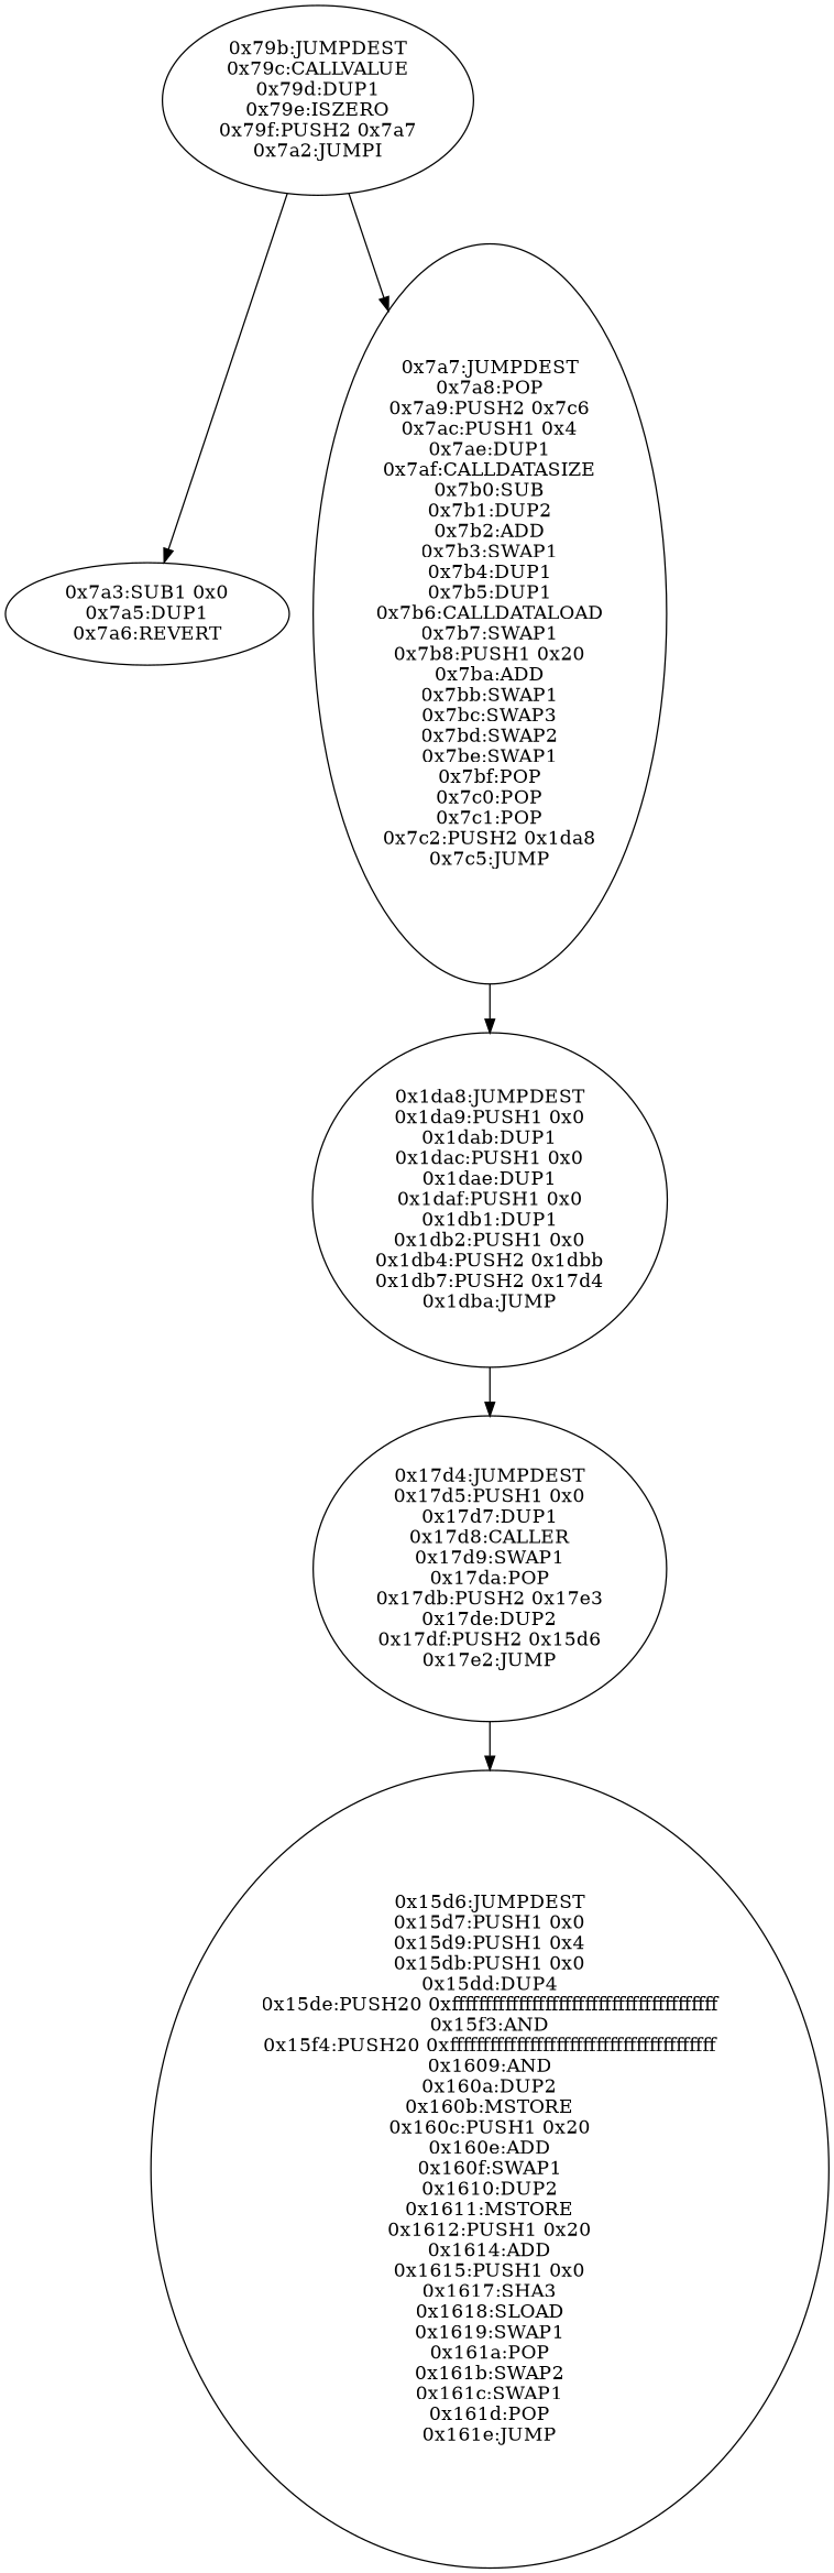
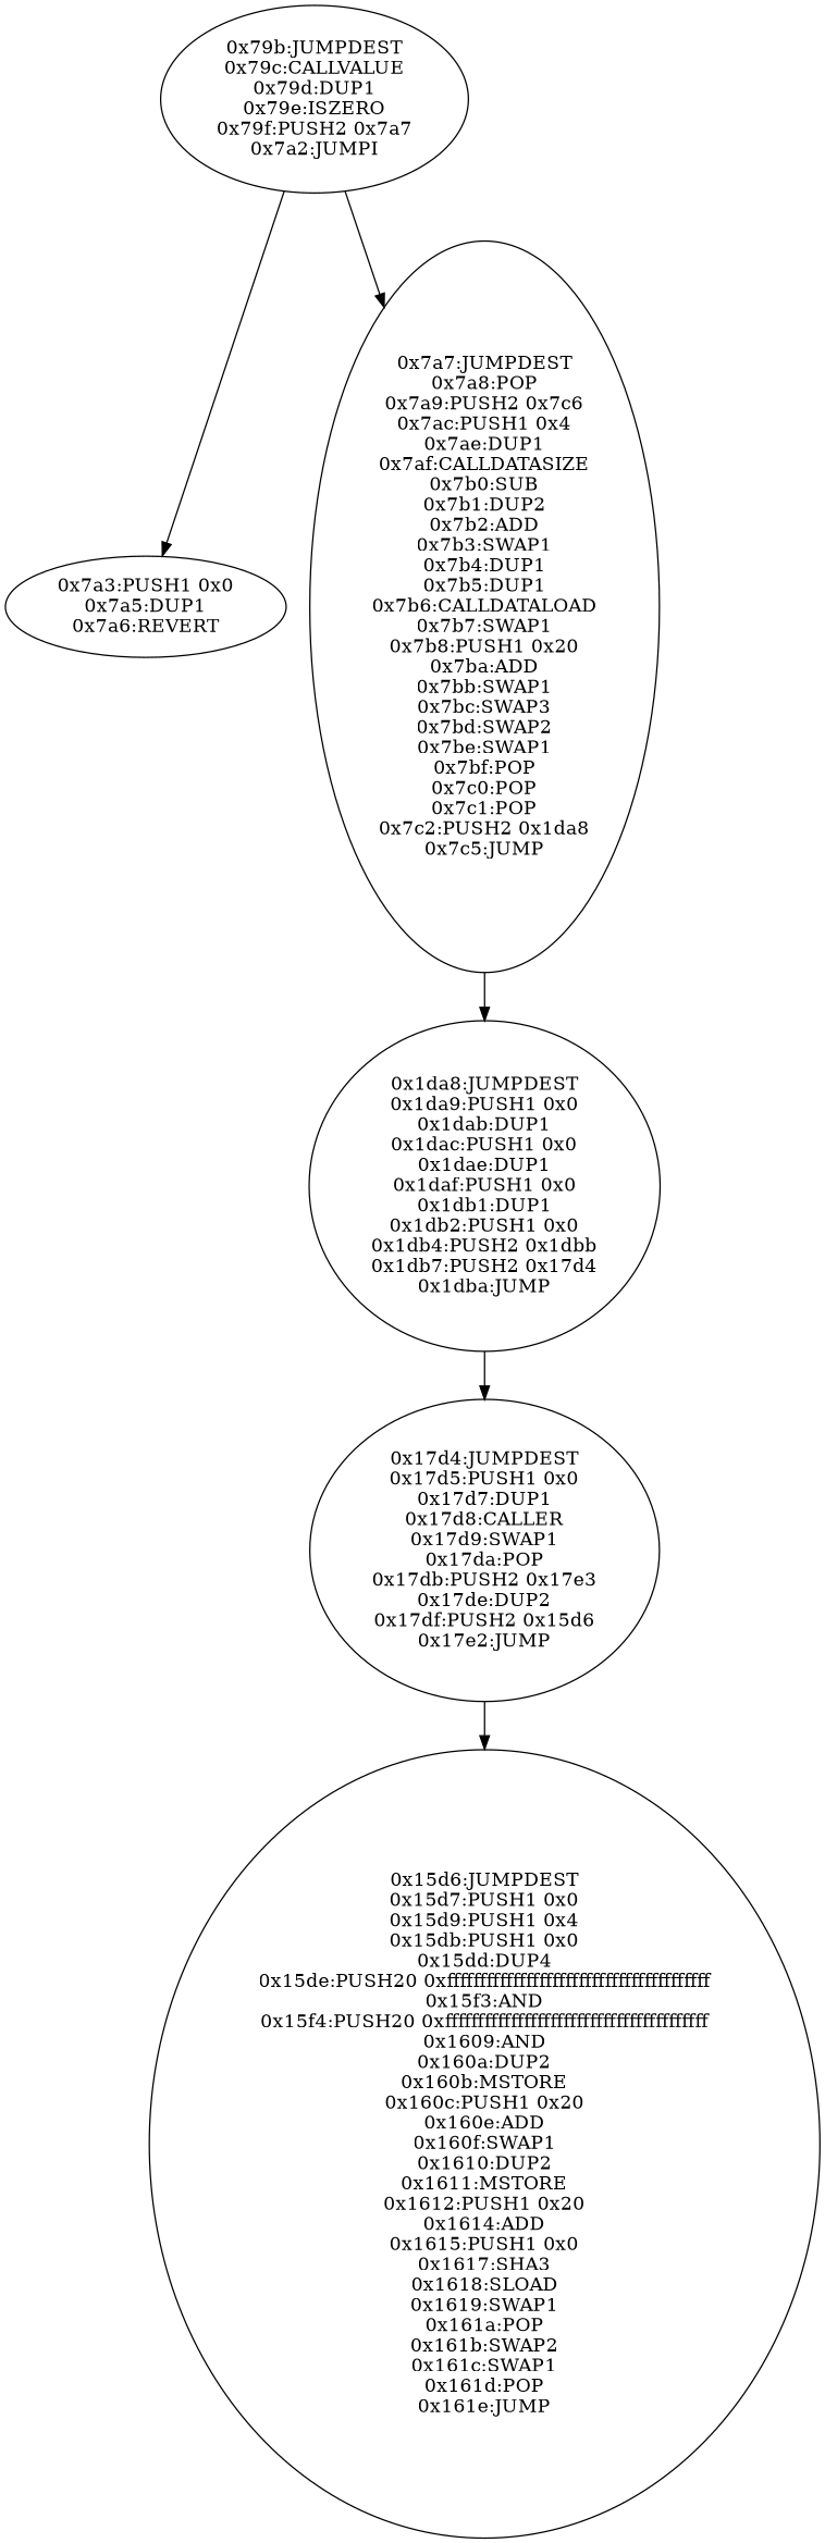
  digraph {
    n1 [label="0x79b:JUMPDEST\n0x79c:CALLVALUE\n0x79d:DUP1\n0x79e:ISZERO\n0x79f:PUSH2 0x7a7\n0x7a2:JUMPI"]
-   n2 [label="0x7a3:SUB1 0x0\n0x7a5:DUP1\n0x7a6:REVERT"]
+   n2 [label="0x7a3:PUSH1 0x0\n0x7a5:DUP1\n0x7a6:REVERT"]
    n3 [label="0x7a7:JUMPDEST\n0x7a8:POP\n0x7a9:PUSH2 0x7c6\n0x7ac:PUSH1 0x4\n0x7ae:DUP1\n0x7af:CALLDATASIZE\n0x7b0:SUB\n0x7b1:DUP2\n0x7b2:ADD\n0x7b3:SWAP1\n0x7b4:DUP1\n0x7b5:DUP1\n0x7b6:CALLDATALOAD\n0x7b7:SWAP1\n0x7b8:PUSH1 0x20\n0x7ba:ADD\n0x7bb:SWAP1\n0x7bc:SWAP3\n0x7bd:SWAP2\n0x7be:SWAP1\n0x7bf:POP\n0x7c0:POP\n0x7c1:POP\n0x7c2:PUSH2 0x1da8\n0x7c5:JUMP"]
    n4 [label="0x1da8:JUMPDEST\n0x1da9:PUSH1 0x0\n0x1dab:DUP1\n0x1dac:PUSH1 0x0\n0x1dae:DUP1\n0x1daf:PUSH1 0x0\n0x1db1:DUP1\n0x1db2:PUSH1 0x0\n0x1db4:PUSH2 0x1dbb\n0x1db7:PUSH2 0x17d4\n0x1dba:JUMP"]
    n5 [label="0x17d4:JUMPDEST\n0x17d5:PUSH1 0x0\n0x17d7:DUP1\n0x17d8:CALLER\n0x17d9:SWAP1\n0x17da:POP\n0x17db:PUSH2 0x17e3\n0x17de:DUP2\n0x17df:PUSH2 0x15d6\n0x17e2:JUMP"]
    n6 [label="0x15d6:JUMPDEST\n0x15d7:PUSH1 0x0\n0x15d9:PUSH1 0x4\n0x15db:PUSH1 0x0\n0x15dd:DUP4\n0x15de:PUSH20 0xffffffffffffffffffffffffffffffffffffffff\n0x15f3:AND\n0x15f4:PUSH20 0xffffffffffffffffffffffffffffffffffffffff\n0x1609:AND\n0x160a:DUP2\n0x160b:MSTORE\n0x160c:PUSH1 0x20\n0x160e:ADD\n0x160f:SWAP1\n0x1610:DUP2\n0x1611:MSTORE\n0x1612:PUSH1 0x20\n0x1614:ADD\n0x1615:PUSH1 0x0\n0x1617:SHA3\n0x1618:SLOAD\n0x1619:SWAP1\n0x161a:POP\n0x161b:SWAP2\n0x161c:SWAP1\n0x161d:POP\n0x161e:JUMP"]
    n1 -> n2
    n1 -> n3
    n3 -> n4
    n4 -> n5
    n5 -> n6
  }
